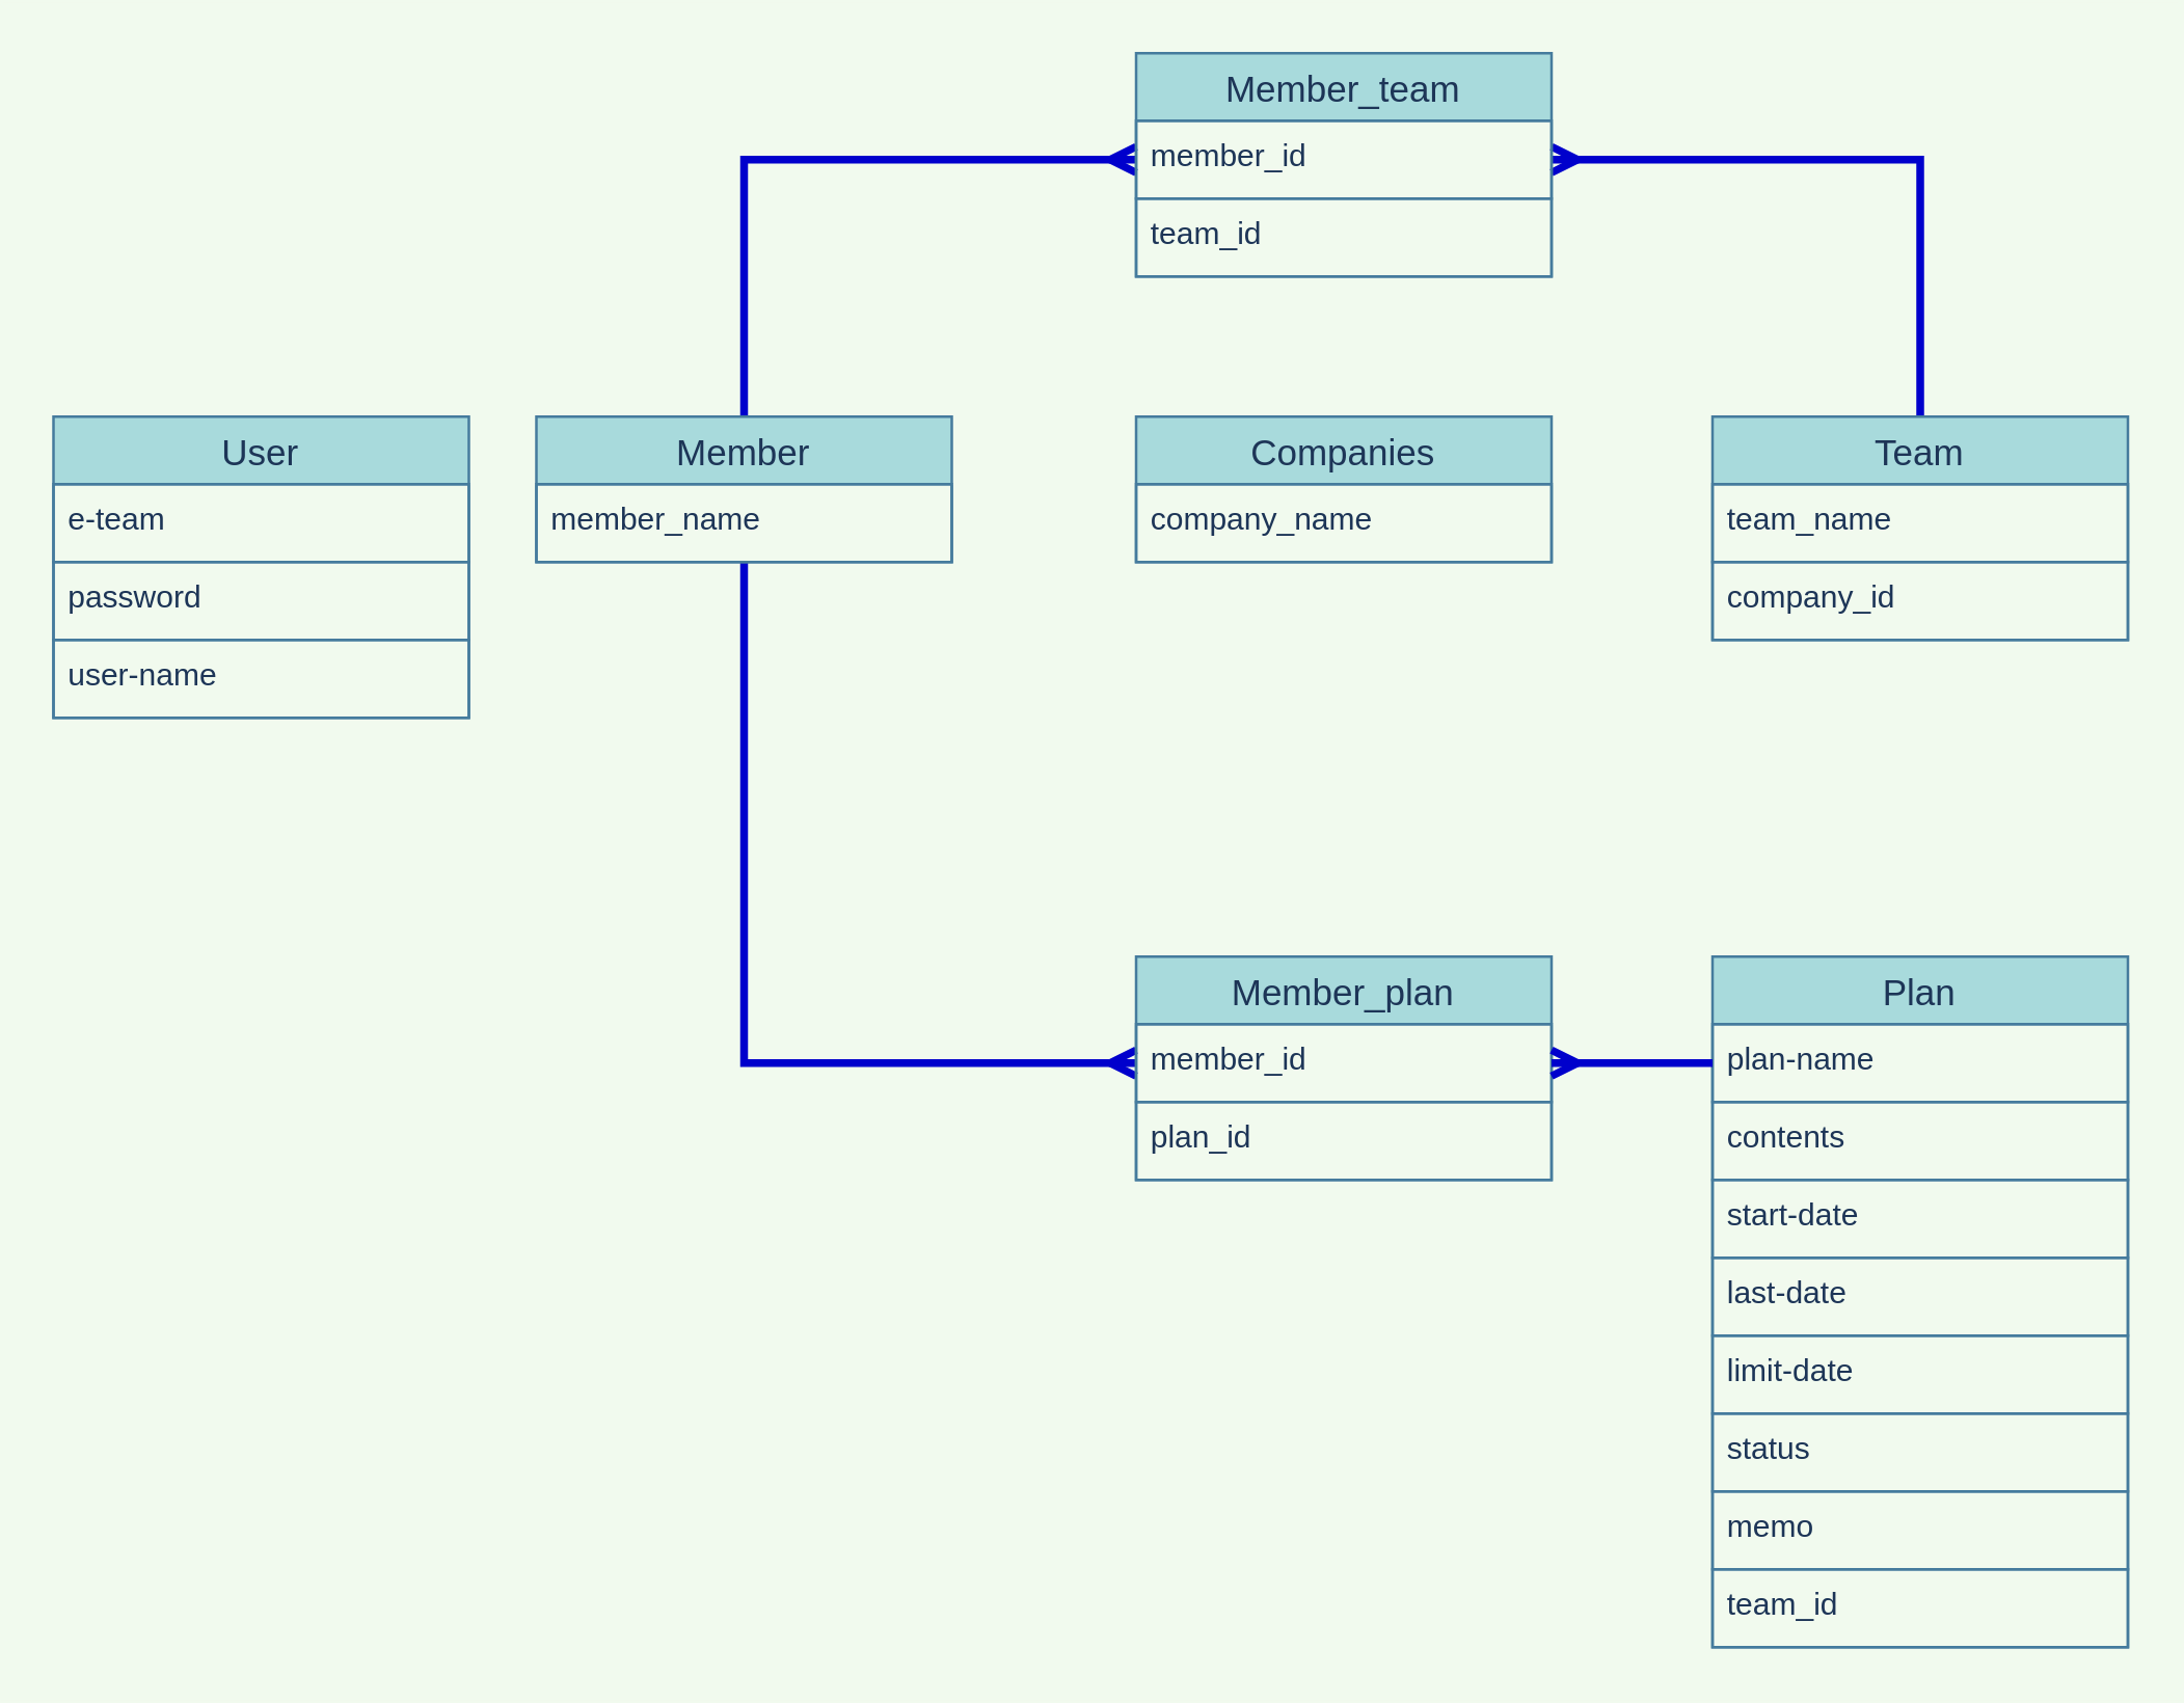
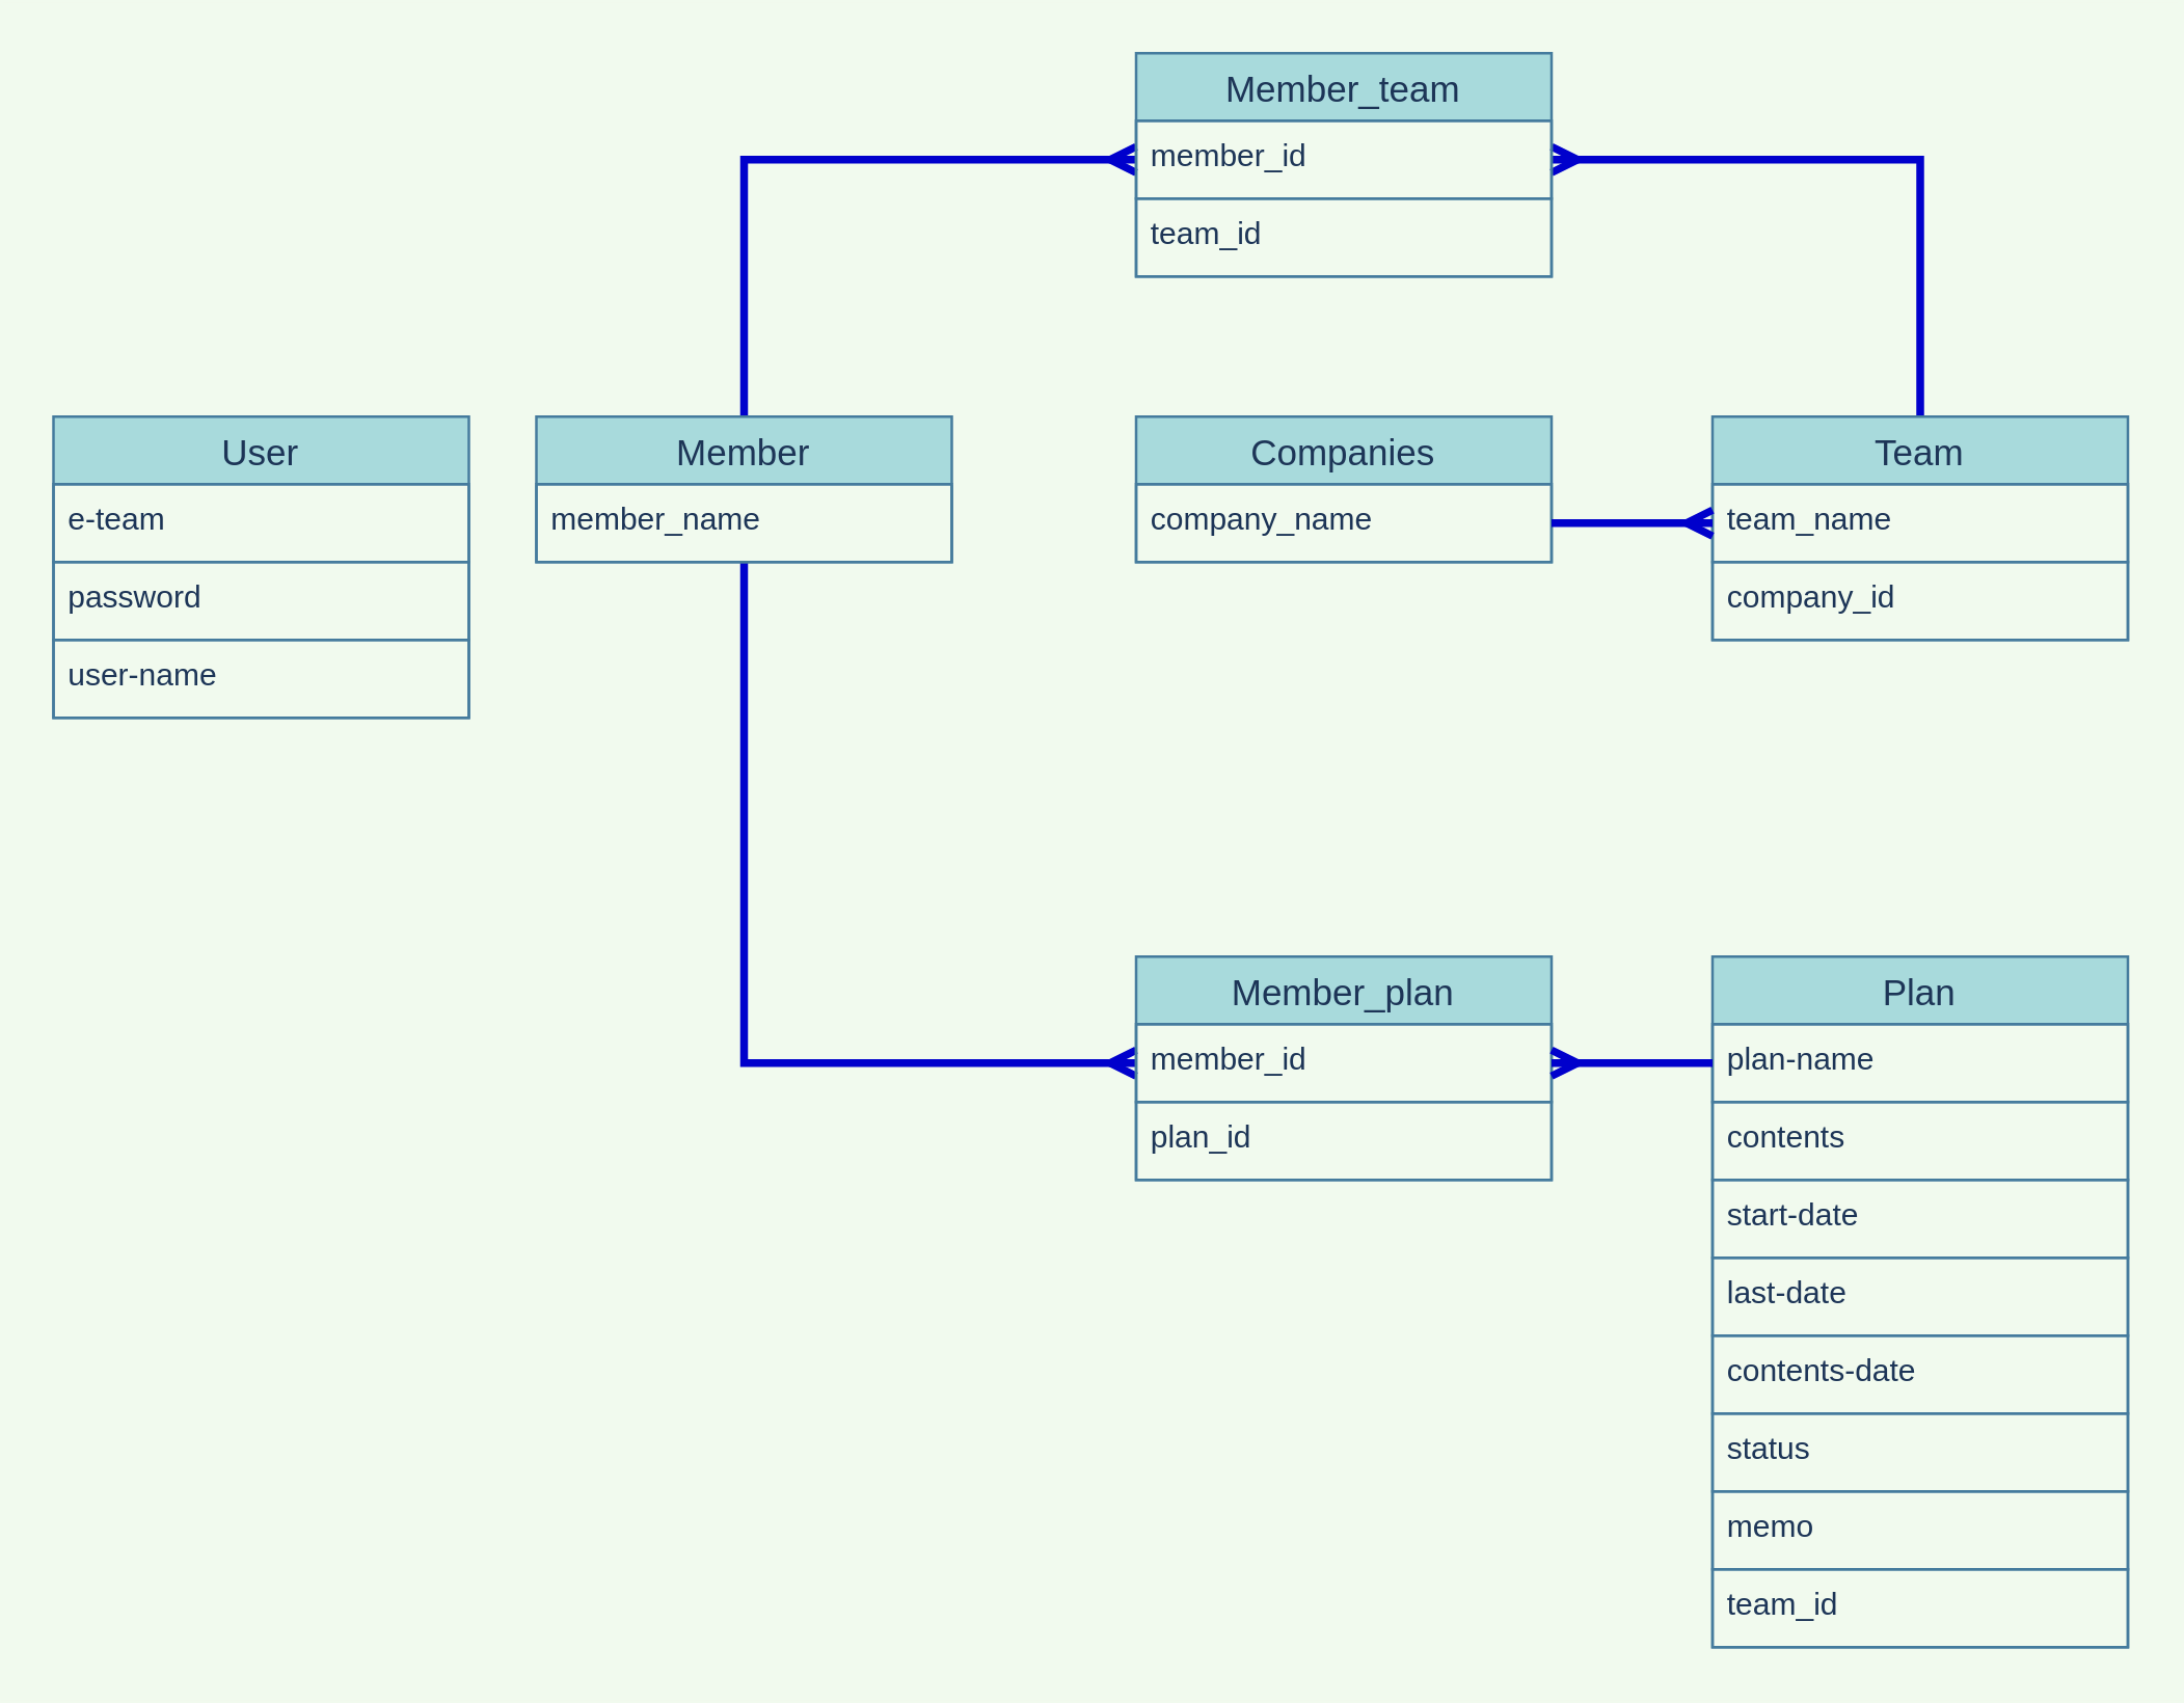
  <mxCell id="0" />
  <mxCell id="1" parent="0" />
  <mxCell id="2" style="edgeStyle=orthogonalEdgeStyle;rounded=0;orthogonalLoop=1;jettySize=auto;html=1;exitX=0.5;exitY=0;exitDx=0;exitDy=0;entryX=0;entryY=0.5;entryDx=0;entryDy=0;startArrow=none;startFill=0;endArrow=ERmany;endFill=0;strokeColor=#0000CC;strokeWidth=3;" parent="1" source="4" target="22" edge="1"><mxGeometry relative="1" as="geometry" /></mxCell>
  <mxCell id="3" style="edgeStyle=orthogonalEdgeStyle;rounded=0;orthogonalLoop=1;jettySize=auto;html=1;startArrow=none;startFill=0;endArrow=ERmany;endFill=0;strokeColor=#0000CC;strokeWidth=3;" parent="1" source="4" target="25" edge="1"><mxGeometry relative="1" as="geometry" /></mxCell>
  <mxCell id="4" value="Member" style="swimlane;fontStyle=0;childLayout=stackLayout;horizontal=1;startSize=26;horizontalStack=0;resizeParent=1;resizeParentMax=0;resizeLast=0;collapsible=1;marginBottom=0;align=center;fontSize=14;strokeColor=#457B9D;fillColor=#A8DADC;shadow=0;fontColor=#1D3557;" parent="1" vertex="1"><mxGeometry x="206" y="160" width="160" height="56" as="geometry" /></mxCell>
  <mxCell id="5" value="member_name" style="text;fillColor=none;spacingLeft=4;spacingRight=4;overflow=hidden;rotatable=0;points=[[0,0.5],[1,0.5]];portConstraint=eastwest;fontSize=12;strokeColor=#457B9D;fontColor=#1D3557;shadow=0;" parent="4" vertex="1"><mxGeometry y="26" width="160" height="30" as="geometry" /></mxCell>
  <mxCell id="6" style="edgeStyle=orthogonalEdgeStyle;rounded=0;orthogonalLoop=1;jettySize=auto;html=1;exitX=0.5;exitY=0;exitDx=0;exitDy=0;entryX=1;entryY=0.5;entryDx=0;entryDy=0;startArrow=none;startFill=0;endArrow=ERmany;endFill=0;strokeColor=#0000CC;strokeWidth=3;" parent="1" source="7" target="22" edge="1"><mxGeometry relative="1" as="geometry" /></mxCell>
  <mxCell id="7" value="Team" style="swimlane;fontStyle=0;childLayout=stackLayout;horizontal=1;startSize=26;horizontalStack=0;resizeParent=1;resizeParentMax=0;resizeLast=0;collapsible=1;marginBottom=0;align=center;fontSize=14;strokeColor=#457B9D;fillColor=#A8DADC;shadow=0;fontColor=#1D3557;" parent="1" vertex="1"><mxGeometry x="659" y="160" width="160" height="86" as="geometry" /></mxCell>
  <mxCell id="8" value="team_name" style="text;fillColor=none;spacingLeft=4;spacingRight=4;overflow=hidden;rotatable=0;points=[[0,0.5],[1,0.5]];portConstraint=eastwest;fontSize=12;strokeColor=#457B9D;fontColor=#1D3557;shadow=0;" parent="7" vertex="1"><mxGeometry y="26" width="160" height="30" as="geometry" /></mxCell>
  <mxCell id="9" value="company_id" style="text;fillColor=none;spacingLeft=4;spacingRight=4;overflow=hidden;rotatable=0;points=[[0,0.5],[1,0.5]];portConstraint=eastwest;fontSize=12;strokeColor=#457B9D;fontColor=#1D3557;shadow=0;" parent="7" vertex="1"><mxGeometry y="56" width="160" height="30" as="geometry" /></mxCell>
  <mxCell id="10" value="Plan" style="swimlane;fontStyle=0;childLayout=stackLayout;horizontal=1;startSize=26;horizontalStack=0;resizeParent=1;resizeParentMax=0;resizeLast=0;collapsible=1;marginBottom=0;align=center;fontSize=14;strokeColor=#457B9D;fillColor=#A8DADC;shadow=0;fontColor=#1D3557;" parent="1" vertex="1"><mxGeometry x="659" y="368" width="160" height="266" as="geometry" /></mxCell>
  <mxCell id="11" value="plan-name" style="text;fillColor=none;spacingLeft=4;spacingRight=4;overflow=hidden;rotatable=0;points=[[0,0.5],[1,0.5]];portConstraint=eastwest;fontSize=12;strokeColor=#457B9D;fontColor=#1D3557;shadow=0;" parent="10" vertex="1"><mxGeometry y="26" width="160" height="30" as="geometry" /></mxCell>
  <mxCell id="12" value="contents" style="text;fillColor=none;spacingLeft=4;spacingRight=4;overflow=hidden;rotatable=0;points=[[0,0.5],[1,0.5]];portConstraint=eastwest;fontSize=12;strokeColor=#457B9D;fontColor=#1D3557;shadow=0;" parent="10" vertex="1"><mxGeometry y="56" width="160" height="30" as="geometry" /></mxCell>
  <mxCell id="13" value="start-date" style="text;fillColor=none;spacingLeft=4;spacingRight=4;overflow=hidden;rotatable=0;points=[[0,0.5],[1,0.5]];portConstraint=eastwest;fontSize=12;strokeColor=#457B9D;fontColor=#1D3557;shadow=0;" parent="10" vertex="1"><mxGeometry y="86" width="160" height="30" as="geometry" /></mxCell>
  <mxCell id="14" value="last-date" style="text;fillColor=none;spacingLeft=4;spacingRight=4;overflow=hidden;rotatable=0;points=[[0,0.5],[1,0.5]];portConstraint=eastwest;fontSize=12;strokeColor=#457B9D;fontColor=#1D3557;shadow=0;" parent="10" vertex="1"><mxGeometry y="116" width="160" height="30" as="geometry" /></mxCell>
- <mxCell id="15" value="limit-date" style="text;fillColor=none;spacingLeft=4;spacingRight=4;overflow=hidden;rotatable=0;points=[[0,0.5],[1,0.5]];portConstraint=eastwest;fontSize=12;strokeColor=#457B9D;fontColor=#1D3557;shadow=0;" parent="10" vertex="1"><mxGeometry y="146" width="160" height="30" as="geometry" /></mxCell>
+ <mxCell id="15" value="contents-date" style="text;fillColor=none;spacingLeft=4;spacingRight=4;overflow=hidden;rotatable=0;points=[[0,0.5],[1,0.5]];portConstraint=eastwest;fontSize=12;strokeColor=#457B9D;fontColor=#1D3557;shadow=0;" parent="10" vertex="1"><mxGeometry y="146" width="160" height="30" as="geometry" /></mxCell>
  <mxCell id="16" value="status" style="text;fillColor=none;spacingLeft=4;spacingRight=4;overflow=hidden;rotatable=0;points=[[0,0.5],[1,0.5]];portConstraint=eastwest;fontSize=12;strokeColor=#457B9D;fontColor=#1D3557;shadow=0;" parent="10" vertex="1"><mxGeometry y="176" width="160" height="30" as="geometry" /></mxCell>
  <mxCell id="17" value="memo" style="text;fillColor=none;spacingLeft=4;spacingRight=4;overflow=hidden;rotatable=0;points=[[0,0.5],[1,0.5]];portConstraint=eastwest;fontSize=12;strokeColor=#457B9D;fontColor=#1D3557;shadow=0;" parent="10" vertex="1"><mxGeometry y="206" width="160" height="30" as="geometry" /></mxCell>
  <mxCell id="18" value="team_id" style="text;fillColor=none;spacingLeft=4;spacingRight=4;overflow=hidden;rotatable=0;points=[[0,0.5],[1,0.5]];portConstraint=eastwest;fontSize=12;strokeColor=#457B9D;fontColor=#1D3557;shadow=0;" parent="10" vertex="1"><mxGeometry y="236" width="160" height="30" as="geometry" /></mxCell>
  <mxCell id="19" value="Companies" style="swimlane;fontStyle=0;childLayout=stackLayout;horizontal=1;startSize=26;horizontalStack=0;resizeParent=1;resizeParentMax=0;resizeLast=0;collapsible=1;marginBottom=0;align=center;fontSize=14;strokeColor=#457B9D;fillColor=#A8DADC;shadow=0;fontColor=#1D3557;" parent="1" vertex="1"><mxGeometry x="437" y="160" width="160" height="56" as="geometry" /></mxCell>
  <mxCell id="20" value="company_name" style="text;fillColor=none;spacingLeft=4;spacingRight=4;overflow=hidden;rotatable=0;points=[[0,0.5],[1,0.5]];portConstraint=eastwest;fontSize=12;strokeColor=#457B9D;fontColor=#1D3557;shadow=0;" parent="19" vertex="1"><mxGeometry y="26" width="160" height="30" as="geometry" /></mxCell>
  <mxCell id="21" value="Member_team" style="swimlane;fontStyle=0;childLayout=stackLayout;horizontal=1;startSize=26;horizontalStack=0;resizeParent=1;resizeParentMax=0;resizeLast=0;collapsible=1;marginBottom=0;align=center;fontSize=14;strokeColor=#457B9D;fillColor=#A8DADC;shadow=0;fontColor=#1D3557;" parent="1" vertex="1"><mxGeometry x="437" y="20" width="160" height="86" as="geometry" /></mxCell>
  <mxCell id="22" value="member_id" style="text;fillColor=none;spacingLeft=4;spacingRight=4;overflow=hidden;rotatable=0;points=[[0,0.5],[1,0.5]];portConstraint=eastwest;fontSize=12;strokeColor=#457B9D;fontColor=#1D3557;shadow=0;" parent="21" vertex="1"><mxGeometry y="26" width="160" height="30" as="geometry" /></mxCell>
  <mxCell id="23" value="team_id" style="text;fillColor=none;spacingLeft=4;spacingRight=4;overflow=hidden;rotatable=0;points=[[0,0.5],[1,0.5]];portConstraint=eastwest;fontSize=12;strokeColor=#457B9D;fontColor=#1D3557;shadow=0;" parent="21" vertex="1"><mxGeometry y="56" width="160" height="30" as="geometry" /></mxCell>
  <mxCell id="24" value="Member_plan" style="swimlane;fontStyle=0;childLayout=stackLayout;horizontal=1;startSize=26;horizontalStack=0;resizeParent=1;resizeParentMax=0;resizeLast=0;collapsible=1;marginBottom=0;align=center;fontSize=14;strokeColor=#457B9D;fillColor=#A8DADC;shadow=0;fontColor=#1D3557;" parent="1" vertex="1"><mxGeometry x="437" y="368" width="160" height="86" as="geometry" /></mxCell>
  <mxCell id="25" value="member_id" style="text;fillColor=none;spacingLeft=4;spacingRight=4;overflow=hidden;rotatable=0;points=[[0,0.5],[1,0.5]];portConstraint=eastwest;fontSize=12;strokeColor=#457B9D;fontColor=#1D3557;shadow=0;" parent="24" vertex="1"><mxGeometry y="26" width="160" height="30" as="geometry" /></mxCell>
  <mxCell id="26" value="plan_id" style="text;spacingLeft=4;spacingRight=4;overflow=hidden;rotatable=0;points=[[0,0.5],[1,0.5]];portConstraint=eastwest;fontSize=12;strokeColor=#457B9D;fontColor=#1D3557;shadow=0;" parent="24" vertex="1"><mxGeometry y="56" width="160" height="30" as="geometry" /></mxCell>
+ <mxCell id="27" style="edgeStyle=orthogonalEdgeStyle;rounded=0;orthogonalLoop=1;jettySize=auto;html=1;entryX=0;entryY=0.5;entryDx=0;entryDy=0;startArrow=none;startFill=0;endArrow=ERmany;endFill=0;strokeColor=#0000CC;strokeWidth=3;" parent="1" source="20" target="8" edge="1"><mxGeometry relative="1" as="geometry"><mxPoint x="654" y="389" as="sourcePoint" /></mxGeometry></mxCell>
  <mxCell id="28" style="edgeStyle=orthogonalEdgeStyle;rounded=0;orthogonalLoop=1;jettySize=auto;html=1;exitX=0;exitY=0.5;exitDx=0;exitDy=0;entryX=1;entryY=0.5;entryDx=0;entryDy=0;startArrow=none;startFill=0;endArrow=ERmany;endFill=0;strokeColor=#0000CC;strokeWidth=3;" parent="1" source="11" target="25" edge="1"><mxGeometry relative="1" as="geometry" /></mxCell>
  <mxCell id="29" value="User" style="swimlane;fontStyle=0;childLayout=stackLayout;horizontal=1;startSize=26;horizontalStack=0;resizeParent=1;resizeParentMax=0;resizeLast=0;collapsible=1;marginBottom=0;align=center;fontSize=14;strokeColor=#457B9D;fillColor=#A8DADC;shadow=0;fontColor=#1D3557;" vertex="1" parent="1"><mxGeometry x="20" y="160" width="160" height="116" as="geometry" /></mxCell>
  <mxCell id="30" value="e-team" style="text;fillColor=none;spacingLeft=4;spacingRight=4;overflow=hidden;rotatable=0;points=[[0,0.5],[1,0.5]];portConstraint=eastwest;fontSize=12;strokeColor=#457B9D;fontColor=#1D3557;shadow=0;" vertex="1" parent="29"><mxGeometry y="26" width="160" height="30" as="geometry" /></mxCell>
  <mxCell id="31" value="password" style="text;fillColor=none;spacingLeft=4;spacingRight=4;overflow=hidden;rotatable=0;points=[[0,0.5],[1,0.5]];portConstraint=eastwest;fontSize=12;strokeColor=#457B9D;fontColor=#1D3557;shadow=0;" vertex="1" parent="29"><mxGeometry y="56" width="160" height="30" as="geometry" /></mxCell>
  <mxCell id="32" value="user-name" style="text;fillColor=none;spacingLeft=4;spacingRight=4;overflow=hidden;rotatable=0;points=[[0,0.5],[1,0.5]];portConstraint=eastwest;fontSize=12;strokeColor=#457B9D;fontColor=#1D3557;shadow=0;" vertex="1" parent="29"><mxGeometry y="86" width="160" height="30" as="geometry" /></mxCell>
